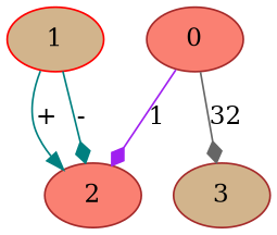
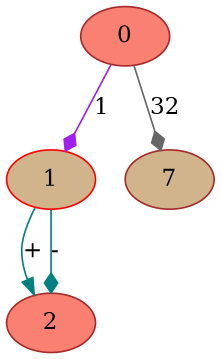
  digraph {
    node [color=brown fillcolor=tan style=filled]
    edge [arrowhead=diamond color=teal]
    1 [color=red]
    0 [fillcolor=salmon]
-   3
+   3 [label=7]
    2 [fillcolor=salmon]
    1 -> 2 [arrowhead=normal label="+"]
    1 -> 2 [label="-"]
-   0 -> 2 [color=purple label=1]
+   0 -> 1 [color=purple label=1]
    0 -> 3 [color=gray40 label=32]
  }
